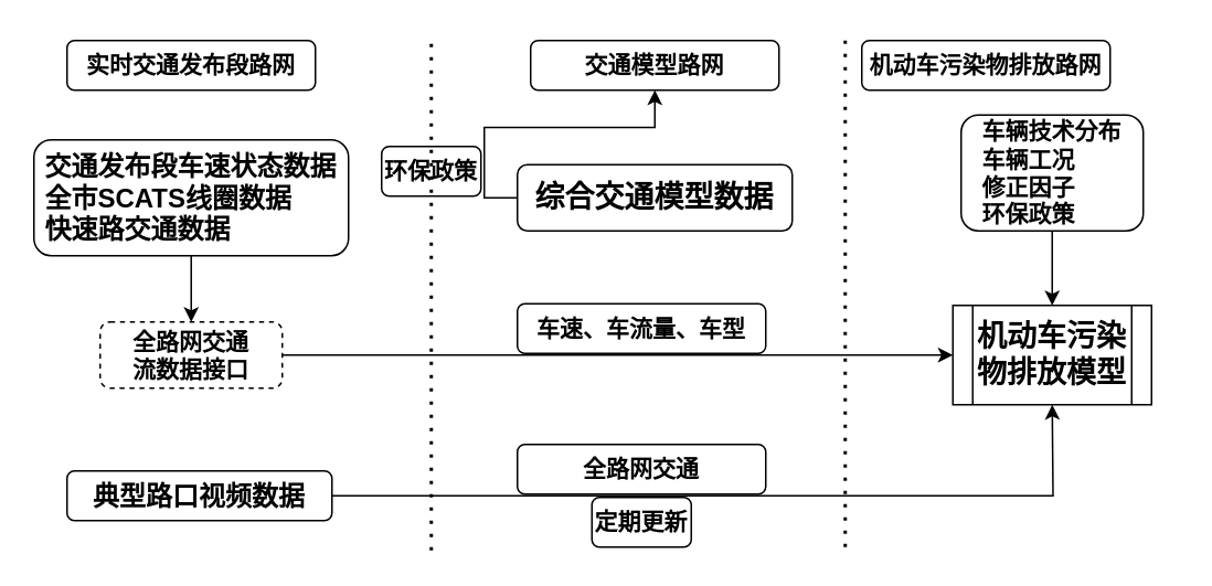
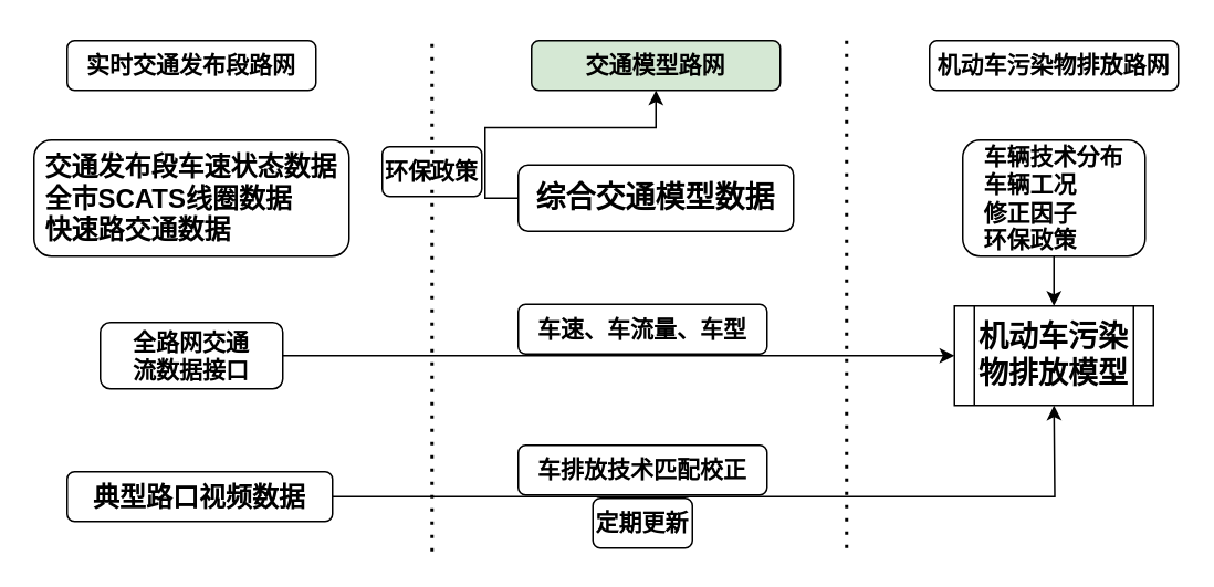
  <mxCell id="0" />
  <mxCell id="1" parent="0" />
- <mxCell id="2" style="edgeStyle=orthogonalEdgeStyle;rounded=0;orthogonalLoop=1;jettySize=auto;html=1;exitX=0.5;exitY=1;exitDx=0;exitDy=0;entryX=0.5;entryY=0;entryDx=0;entryDy=0;" edge="1" parent="1" source="3" target="5"><mxGeometry relative="1" as="geometry" /></mxCell>
  <mxCell id="3" value="&lt;div style=&quot;text-align: left&quot;&gt;&lt;span&gt;&lt;font style=&quot;font-size: 16px&quot;&gt;&lt;b&gt;交通发布段车速状态数据&lt;/b&gt;&lt;/font&gt;&lt;/span&gt;&lt;/div&gt;&lt;div style=&quot;text-align: left&quot;&gt;&lt;span&gt;&lt;font size=&quot;3&quot;&gt;&lt;b&gt;全市SCATS线圈数据&lt;/b&gt;&lt;/font&gt;&lt;/span&gt;&lt;/div&gt;&lt;div style=&quot;text-align: left&quot;&gt;&lt;span&gt;&lt;font size=&quot;3&quot;&gt;&lt;b&gt;快速路交通数据&lt;/b&gt;&lt;/font&gt;&lt;/span&gt;&lt;/div&gt;" style="rounded=1;whiteSpace=wrap;html=1;fontSize=12;glass=0;strokeWidth=1;shadow=0;" parent="1" vertex="1"><mxGeometry x="20" y="84" width="190" height="70" as="geometry" /></mxCell>
  <mxCell id="4" style="edgeStyle=orthogonalEdgeStyle;rounded=0;orthogonalLoop=1;jettySize=auto;html=1;exitX=1;exitY=0.5;exitDx=0;exitDy=0;" edge="1" parent="1" source="5"><mxGeometry relative="1" as="geometry"><mxPoint x="575" y="214" as="targetPoint" /></mxGeometry></mxCell>
- <mxCell id="5" value="&lt;font style=&quot;font-size: 14px&quot;&gt;&lt;b&gt;全路网交通&lt;br&gt;流数据接口&lt;/b&gt;&lt;/font&gt;" style="rounded=1;whiteSpace=wrap;html=1;dashed=1;" vertex="1" parent="1"><mxGeometry x="60" y="194" width="110" height="40" as="geometry" /></mxCell>
+ <mxCell id="5" value="&lt;font style=&quot;font-size: 14px&quot;&gt;&lt;b&gt;全路网交通&lt;br&gt;流数据接口&lt;/b&gt;&lt;/font&gt;" style="rounded=1;whiteSpace=wrap;html=1;" vertex="1" parent="1"><mxGeometry x="60" y="194" width="110" height="40" as="geometry" /></mxCell>
  <mxCell id="6" style="edgeStyle=orthogonalEdgeStyle;rounded=0;orthogonalLoop=1;jettySize=auto;html=1;exitX=1;exitY=0.5;exitDx=0;exitDy=0;entryX=0.5;entryY=1;entryDx=0;entryDy=0;" edge="1" parent="1" source="7"><mxGeometry relative="1" as="geometry"><mxPoint x="635" y="244" as="targetPoint" /></mxGeometry></mxCell>
  <mxCell id="7" value="&lt;font style=&quot;font-size: 16px&quot;&gt;&lt;b&gt;典型路口视频数据&lt;/b&gt;&lt;/font&gt;" style="rounded=1;whiteSpace=wrap;html=1;fontSize=16;" vertex="1" parent="1"><mxGeometry x="40" y="284" width="160" height="30" as="geometry" /></mxCell>
  <mxCell id="8" style="edgeStyle=orthogonalEdgeStyle;rounded=0;orthogonalLoop=1;jettySize=auto;html=1;exitX=0;exitY=0.5;exitDx=0;exitDy=0;" edge="1" parent="1" source="9" target="17"><mxGeometry relative="1" as="geometry" /></mxCell>
  <mxCell id="9" value="&lt;div&gt;&lt;/div&gt;&lt;font style=&quot;font-size: 18px&quot;&gt;&lt;div&gt;&lt;/div&gt;&lt;b&gt;综合交通模型数据&lt;/b&gt;&lt;br&gt;&lt;/font&gt;" style="rounded=1;whiteSpace=wrap;html=1;align=center;" vertex="1" parent="1"><mxGeometry x="312" y="99" width="166" height="40" as="geometry" /></mxCell>
  <mxCell id="10" value="&lt;font style=&quot;font-size: 14px&quot;&gt;&lt;b&gt;车速、车流量、车型&lt;/b&gt;&lt;/font&gt;" style="rounded=1;whiteSpace=wrap;html=1;" vertex="1" parent="1"><mxGeometry x="312" y="183" width="150" height="30" as="geometry" /></mxCell>
  <mxCell id="11" style="edgeStyle=orthogonalEdgeStyle;rounded=0;orthogonalLoop=1;jettySize=auto;html=1;exitX=0.5;exitY=1;exitDx=0;exitDy=0;entryX=0.5;entryY=0;entryDx=0;entryDy=0;" edge="1" parent="1" source="12"><mxGeometry relative="1" as="geometry"><mxPoint x="635" y="184" as="targetPoint" /></mxGeometry></mxCell>
- <mxCell id="12" value="&lt;div style=&quot;text-align: left&quot;&gt;&lt;span style=&quot;font-size: 14px&quot;&gt;&lt;b&gt;车辆技术分布&lt;/b&gt;&lt;/span&gt;&lt;/div&gt;&lt;font style=&quot;font-size: 14px&quot;&gt;&lt;b&gt;&lt;div style=&quot;text-align: left&quot;&gt;&lt;span&gt;车辆工况&lt;/span&gt;&lt;/div&gt;&lt;div style=&quot;text-align: left&quot;&gt;&lt;span&gt;修正因子&lt;/span&gt;&lt;/div&gt;&lt;div style=&quot;text-align: left&quot;&gt;&lt;span&gt;环保政策&lt;/span&gt;&lt;/div&gt;&lt;/b&gt;&lt;/font&gt;" style="rounded=1;whiteSpace=wrap;html=1;" vertex="1" parent="1"><mxGeometry x="580" y="69" width="110" height="70" as="geometry" /></mxCell>
- <mxCell id="13" value="&lt;font style=&quot;font-size: 14px&quot;&gt;&lt;b&gt;全路网交通&lt;/b&gt;&lt;/font&gt;" style="rounded=1;whiteSpace=wrap;html=1;" vertex="1" parent="1"><mxGeometry x="312" y="268" width="150" height="30" as="geometry" /></mxCell>
+ <mxCell id="12" value="&lt;div style=&quot;text-align: left&quot;&gt;&lt;span style=&quot;font-size: 14px&quot;&gt;&lt;b&gt;车辆技术分布&lt;/b&gt;&lt;/span&gt;&lt;/div&gt;&lt;font style=&quot;font-size: 14px&quot;&gt;&lt;b&gt;&lt;div style=&quot;text-align: left&quot;&gt;&lt;span&gt;车辆工况&lt;/span&gt;&lt;/div&gt;&lt;div style=&quot;text-align: left&quot;&gt;&lt;span&gt;修正因子&lt;/span&gt;&lt;/div&gt;&lt;div style=&quot;text-align: left&quot;&gt;&lt;span&gt;环保政策&lt;/span&gt;&lt;/div&gt;&lt;/b&gt;&lt;/font&gt;" style="rounded=1;whiteSpace=wrap;html=1;" vertex="1" parent="1"><mxGeometry x="580" y="84" width="110" height="70" as="geometry" /></mxCell>
+ <mxCell id="13" value="&lt;font style=&quot;font-size: 14px&quot;&gt;&lt;b&gt;车排放技术匹配校正&lt;/b&gt;&lt;/font&gt;" style="rounded=1;whiteSpace=wrap;html=1;" vertex="1" parent="1"><mxGeometry x="312" y="268" width="150" height="30" as="geometry" /></mxCell>
  <mxCell id="14" value="&lt;font style=&quot;font-size: 14px&quot;&gt;&lt;b&gt;环保政策&lt;/b&gt;&lt;/font&gt;" style="rounded=1;whiteSpace=wrap;html=1;" vertex="1" parent="1"><mxGeometry x="230" y="88" width="60" height="30" as="geometry" /></mxCell>
  <mxCell id="15" value="&lt;font style=&quot;font-size: 14px&quot;&gt;&lt;b&gt;定期更新&lt;/b&gt;&lt;/font&gt;" style="rounded=1;whiteSpace=wrap;html=1;" vertex="1" parent="1"><mxGeometry x="357" y="300" width="60" height="30" as="geometry" /></mxCell>
  <mxCell id="16" value="&lt;b&gt;&lt;font style=&quot;font-size: 14px&quot;&gt;实时交通发布段路网&lt;/font&gt;&lt;/b&gt;" style="rounded=1;whiteSpace=wrap;html=1;" vertex="1" parent="1"><mxGeometry x="40" y="24" width="150" height="30" as="geometry" /></mxCell>
- <mxCell id="17" value="&lt;b&gt;&lt;font style=&quot;font-size: 14px&quot;&gt;交通模型路网&lt;/font&gt;&lt;/b&gt;" style="rounded=1;whiteSpace=wrap;html=1;" vertex="1" parent="1"><mxGeometry x="320" y="24" width="150" height="30" as="geometry" /></mxCell>
- <mxCell id="18" value="&lt;b&gt;&lt;font style=&quot;font-size: 14px&quot;&gt;机动车污染物排放路网&lt;/font&gt;&lt;/b&gt;" style="rounded=1;whiteSpace=wrap;html=1;" vertex="1" parent="1"><mxGeometry x="520" y="24" width="150" height="30" as="geometry" /></mxCell>
+ <mxCell id="17" value="&lt;b&gt;&lt;font style=&quot;font-size: 14px&quot;&gt;交通模型路网&lt;/font&gt;&lt;/b&gt;" style="rounded=1;whiteSpace=wrap;html=1;fillColor=#d5e8d4;" vertex="1" parent="1"><mxGeometry x="320" y="24" width="150" height="30" as="geometry" /></mxCell>
+ <mxCell id="18" value="&lt;b&gt;&lt;font style=&quot;font-size: 14px&quot;&gt;机动车污染物排放路网&lt;/font&gt;&lt;/b&gt;" style="rounded=1;whiteSpace=wrap;html=1;" vertex="1" parent="1"><mxGeometry x="560" y="24" width="150" height="30" as="geometry" /></mxCell>
  <mxCell id="19" value="" style="endArrow=none;dashed=1;html=1;dashPattern=1 3;strokeWidth=2;" edge="1" parent="1"><mxGeometry width="50" height="50" relative="1" as="geometry"><mxPoint x="510" y="330" as="sourcePoint" /><mxPoint x="510" y="20" as="targetPoint" /></mxGeometry></mxCell>
  <mxCell id="20" value="" style="endArrow=none;dashed=1;html=1;dashPattern=1 3;strokeWidth=2;" edge="1" parent="1"><mxGeometry width="50" height="50" relative="1" as="geometry"><mxPoint x="260" y="332" as="sourcePoint" /><mxPoint x="260" y="22" as="targetPoint" /></mxGeometry></mxCell>
  <mxCell id="21" value="&lt;font style=&quot;font-size: 18px&quot;&gt;&lt;b&gt;机动车污染物排放模型&lt;/b&gt;&lt;/font&gt;" style="shape=process;whiteSpace=wrap;html=1;backgroundOutline=1;" vertex="1" parent="1"><mxGeometry x="575" y="184" width="120" height="60" as="geometry" /></mxCell>
